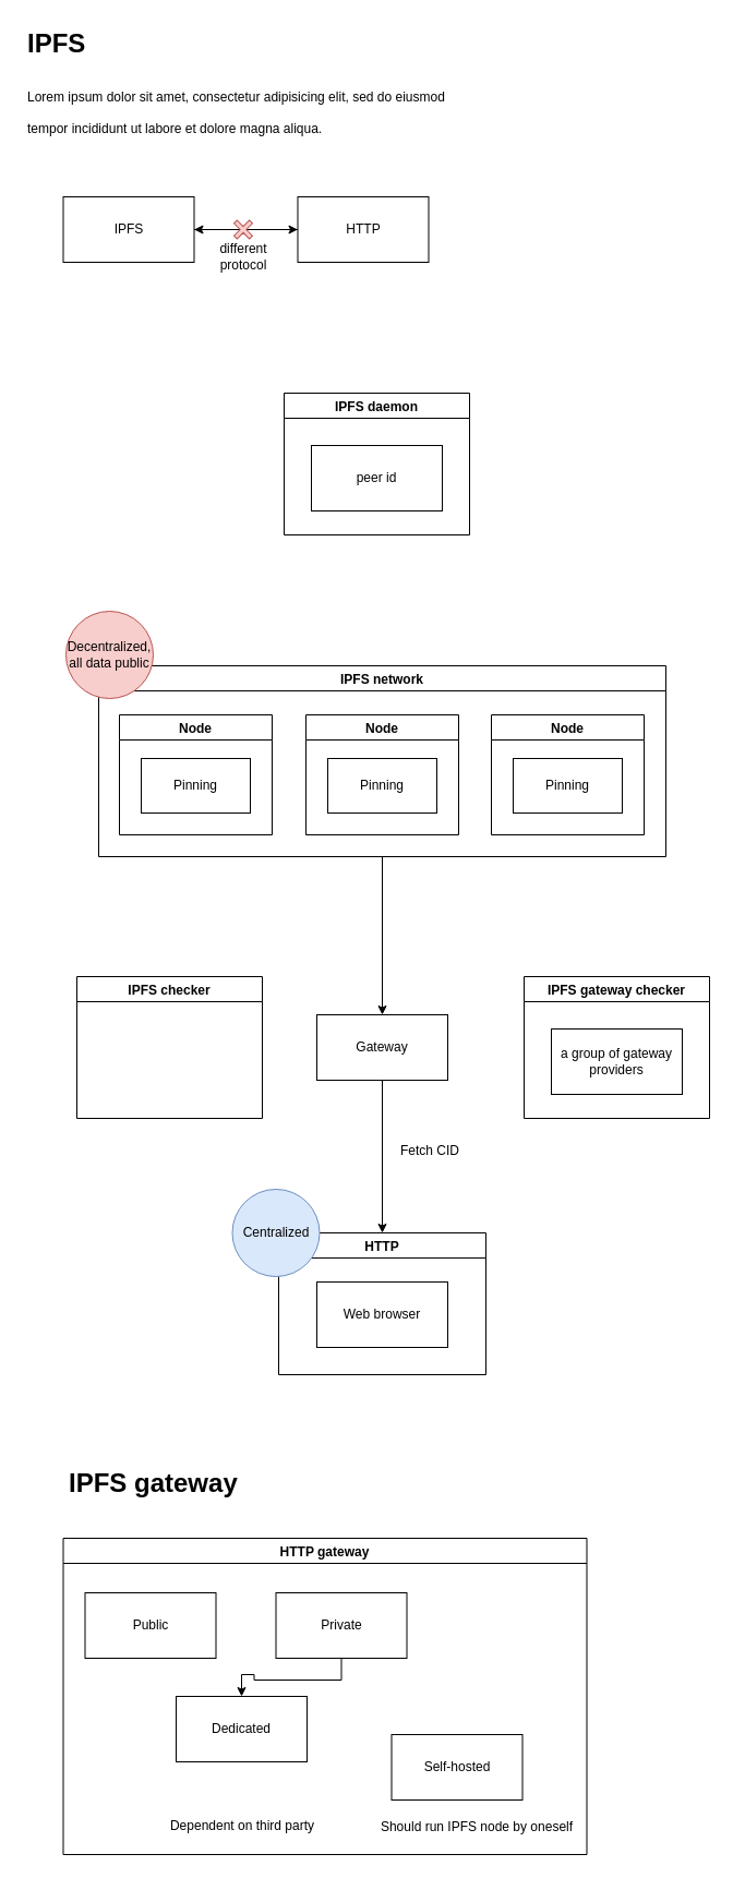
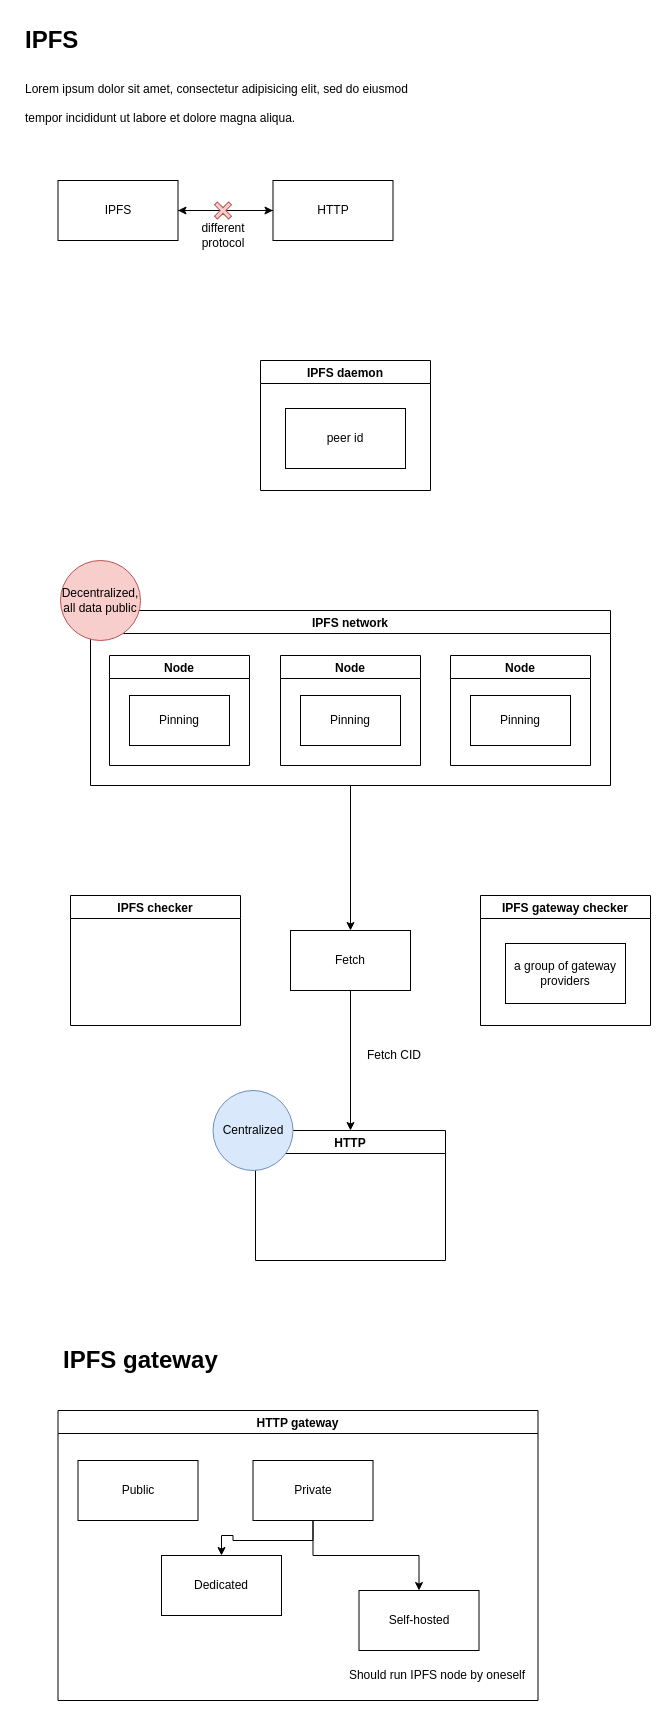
  <mxCell id="0" />
  <mxCell id="1" parent="0" />
  <mxCell id="2" value="Node" style="swimlane;" parent="1" vertex="1"><mxGeometry x="109" y="655" width="140" height="110" as="geometry" /></mxCell>
  <mxCell id="3" value="Pinning" style="rounded=0;whiteSpace=wrap;html=1;" parent="2" vertex="1"><mxGeometry x="20" y="40" width="100" height="50" as="geometry" /></mxCell>
  <mxCell id="4" value="&lt;h1&gt;&lt;span&gt;IPFS&lt;/span&gt;&lt;/h1&gt;&lt;h1&gt;&lt;span style=&quot;font-size: 12px ; font-weight: normal&quot;&gt;Lorem ipsum dolor sit amet, consectetur adipisicing elit, sed do eiusmod tempor incididunt ut labore et dolore magna aliqua.&lt;/span&gt;&lt;br&gt;&lt;/h1&gt;" style="text;html=1;strokeColor=none;fillColor=none;spacing=5;spacingTop=-20;whiteSpace=wrap;overflow=hidden;rounded=0;" parent="1" vertex="1"><mxGeometry x="20" y="20" width="410" height="125" as="geometry" /></mxCell>
  <mxCell id="5" value="Node" style="swimlane;" parent="1" vertex="1"><mxGeometry x="450" y="655" width="140" height="110" as="geometry" /></mxCell>
  <mxCell id="6" value="Pinning" style="rounded=0;whiteSpace=wrap;html=1;" parent="5" vertex="1"><mxGeometry x="20" y="40" width="100" height="50" as="geometry" /></mxCell>
  <mxCell id="7" style="edgeStyle=orthogonalEdgeStyle;rounded=0;orthogonalLoop=1;jettySize=auto;html=1;entryX=0.5;entryY=0;entryDx=0;entryDy=0;" parent="1" source="8" target="16" edge="1"><mxGeometry relative="1" as="geometry" /></mxCell>
  <mxCell id="8" value="IPFS network" style="swimlane;" parent="1" vertex="1"><mxGeometry x="90" y="610" width="520" height="175" as="geometry" /></mxCell>
  <mxCell id="9" value="Node" style="swimlane;" parent="8" vertex="1"><mxGeometry x="190" y="45" width="140" height="110" as="geometry" /></mxCell>
  <mxCell id="10" value="Pinning" style="rounded=0;whiteSpace=wrap;html=1;" parent="9" vertex="1"><mxGeometry x="20" y="40" width="100" height="50" as="geometry" /></mxCell>
  <mxCell id="11" value="Decentralized,&lt;br&gt;all data public" style="ellipse;whiteSpace=wrap;html=1;aspect=fixed;fillColor=#f8cecc;strokeColor=#b85450;" parent="8" vertex="1"><mxGeometry x="-30" y="-50" width="80" height="80" as="geometry" /></mxCell>
  <mxCell id="12" value="HTTP" style="swimlane;" parent="1" vertex="1"><mxGeometry x="255" y="1130" width="190" height="130" as="geometry" /></mxCell>
- <mxCell id="13" value="Web browser" style="rounded=0;whiteSpace=wrap;html=1;" parent="12" vertex="1"><mxGeometry x="35" y="45" width="120" height="60" as="geometry" /></mxCell>
  <mxCell id="14" value="Centralized" style="ellipse;whiteSpace=wrap;html=1;aspect=fixed;fillColor=#dae8fc;strokeColor=#6c8ebf;" parent="12" vertex="1"><mxGeometry x="-42.5" y="-40" width="80" height="80" as="geometry" /></mxCell>
  <mxCell id="15" style="edgeStyle=orthogonalEdgeStyle;rounded=0;orthogonalLoop=1;jettySize=auto;html=1;entryX=0.5;entryY=0;entryDx=0;entryDy=0;" parent="1" source="16" target="12" edge="1"><mxGeometry relative="1" as="geometry" /></mxCell>
- <mxCell id="16" value="Gateway" style="rounded=0;whiteSpace=wrap;html=1;" parent="1" vertex="1"><mxGeometry x="290" y="930" width="120" height="60" as="geometry" /></mxCell>
+ <mxCell id="16" value="Fetch" style="rounded=0;whiteSpace=wrap;html=1;" parent="1" vertex="1"><mxGeometry x="290" y="930" width="120" height="60" as="geometry" /></mxCell>
  <mxCell id="17" style="edgeStyle=orthogonalEdgeStyle;rounded=0;orthogonalLoop=1;jettySize=auto;html=1;entryX=0;entryY=0.5;entryDx=0;entryDy=0;" parent="1" source="18" target="20" edge="1"><mxGeometry relative="1" as="geometry" /></mxCell>
  <mxCell id="18" value="IPFS" style="rounded=0;whiteSpace=wrap;html=1;" parent="1" vertex="1"><mxGeometry x="57.5" y="180" width="120" height="60" as="geometry" /></mxCell>
  <mxCell id="19" style="edgeStyle=orthogonalEdgeStyle;rounded=0;orthogonalLoop=1;jettySize=auto;html=1;" parent="1" source="20" target="18" edge="1"><mxGeometry relative="1" as="geometry" /></mxCell>
  <mxCell id="20" value="HTTP" style="rounded=0;whiteSpace=wrap;html=1;" parent="1" vertex="1"><mxGeometry x="272.5" y="180" width="120" height="60" as="geometry" /></mxCell>
  <mxCell id="21" value="" style="shape=cross;whiteSpace=wrap;html=1;fillColor=#f8cecc;strokeColor=#b85450;rotation=45;" parent="1" vertex="1"><mxGeometry x="212.5" y="200" width="20" height="20" as="geometry" /></mxCell>
  <mxCell id="22" value="different protocol" style="text;html=1;strokeColor=none;fillColor=none;align=center;verticalAlign=middle;whiteSpace=wrap;rounded=0;" parent="1" vertex="1"><mxGeometry x="192.5" y="220" width="60" height="30" as="geometry" /></mxCell>
  <mxCell id="23" value="IPFS daemon" style="swimlane;" parent="1" vertex="1"><mxGeometry x="260" y="360" width="170" height="130" as="geometry" /></mxCell>
  <mxCell id="24" value="peer id" style="rounded=0;whiteSpace=wrap;html=1;" parent="23" vertex="1"><mxGeometry x="25" y="48" width="120" height="60" as="geometry" /></mxCell>
  <mxCell id="25" value="Fetch CID" style="text;html=1;strokeColor=none;fillColor=none;align=center;verticalAlign=middle;whiteSpace=wrap;rounded=0;" parent="1" vertex="1"><mxGeometry x="364" y="1040" width="60" height="30" as="geometry" /></mxCell>
  <mxCell id="26" value="IPFS gateway checker" style="swimlane;" parent="1" vertex="1"><mxGeometry x="480" y="895" width="170" height="130" as="geometry" /></mxCell>
  <mxCell id="27" value="a group of gateway&lt;br&gt;providers" style="rounded=0;whiteSpace=wrap;html=1;" parent="26" vertex="1"><mxGeometry x="25" y="48" width="120" height="60" as="geometry" /></mxCell>
  <mxCell id="28" value="IPFS checker" style="swimlane;" parent="1" vertex="1"><mxGeometry x="70" y="895" width="170" height="130" as="geometry" /></mxCell>
  <mxCell id="29" value="Public" style="rounded=0;whiteSpace=wrap;html=1;" vertex="1" parent="1"><mxGeometry x="77.5" y="1460" width="120" height="60" as="geometry" /></mxCell>
  <mxCell id="30" value="" style="edgeStyle=orthogonalEdgeStyle;rounded=0;orthogonalLoop=1;jettySize=auto;html=1;" edge="1" parent="1" source="32" target="33"><mxGeometry relative="1" as="geometry" /></mxCell>
+ <mxCell id="31" value="" style="edgeStyle=orthogonalEdgeStyle;rounded=0;orthogonalLoop=1;jettySize=auto;html=1;exitX=0.5;exitY=1;exitDx=0;exitDy=0;" edge="1" parent="1" source="32" target="34"><mxGeometry relative="1" as="geometry" /></mxCell>
  <mxCell id="32" value="Private" style="rounded=0;whiteSpace=wrap;html=1;" vertex="1" parent="1"><mxGeometry x="252.5" y="1460" width="120" height="60" as="geometry" /></mxCell>
  <mxCell id="33" value="Dedicated" style="rounded=0;whiteSpace=wrap;html=1;" vertex="1" parent="1"><mxGeometry x="161" y="1555" width="120" height="60" as="geometry" /></mxCell>
  <mxCell id="34" value="Self-hosted" style="rounded=0;whiteSpace=wrap;html=1;" vertex="1" parent="1"><mxGeometry x="358.5" y="1590" width="120" height="60" as="geometry" /></mxCell>
  <mxCell id="35" value="&lt;h1&gt;IPFS gateway&lt;/h1&gt;" style="text;html=1;strokeColor=none;fillColor=none;spacing=5;spacingTop=-20;whiteSpace=wrap;overflow=hidden;rounded=0;" vertex="1" parent="1"><mxGeometry x="57.5" y="1340" width="165" height="40" as="geometry" /></mxCell>
  <mxCell id="36" value="Should run IPFS node by oneself" style="text;html=1;strokeColor=none;fillColor=none;align=center;verticalAlign=middle;whiteSpace=wrap;rounded=0;" vertex="1" parent="1"><mxGeometry x="337.5" y="1660" width="197.5" height="30" as="geometry" /></mxCell>
- <mxCell id="37" value="Dependent on third party" style="text;html=1;strokeColor=none;fillColor=none;align=center;verticalAlign=middle;whiteSpace=wrap;rounded=0;" vertex="1" parent="1"><mxGeometry x="122.5" y="1659" width="197.5" height="30" as="geometry" /></mxCell>
  <mxCell id="38" value="HTTP gateway" style="swimlane;" vertex="1" parent="1"><mxGeometry x="57.5" y="1410" width="480" height="290" as="geometry" /></mxCell>
